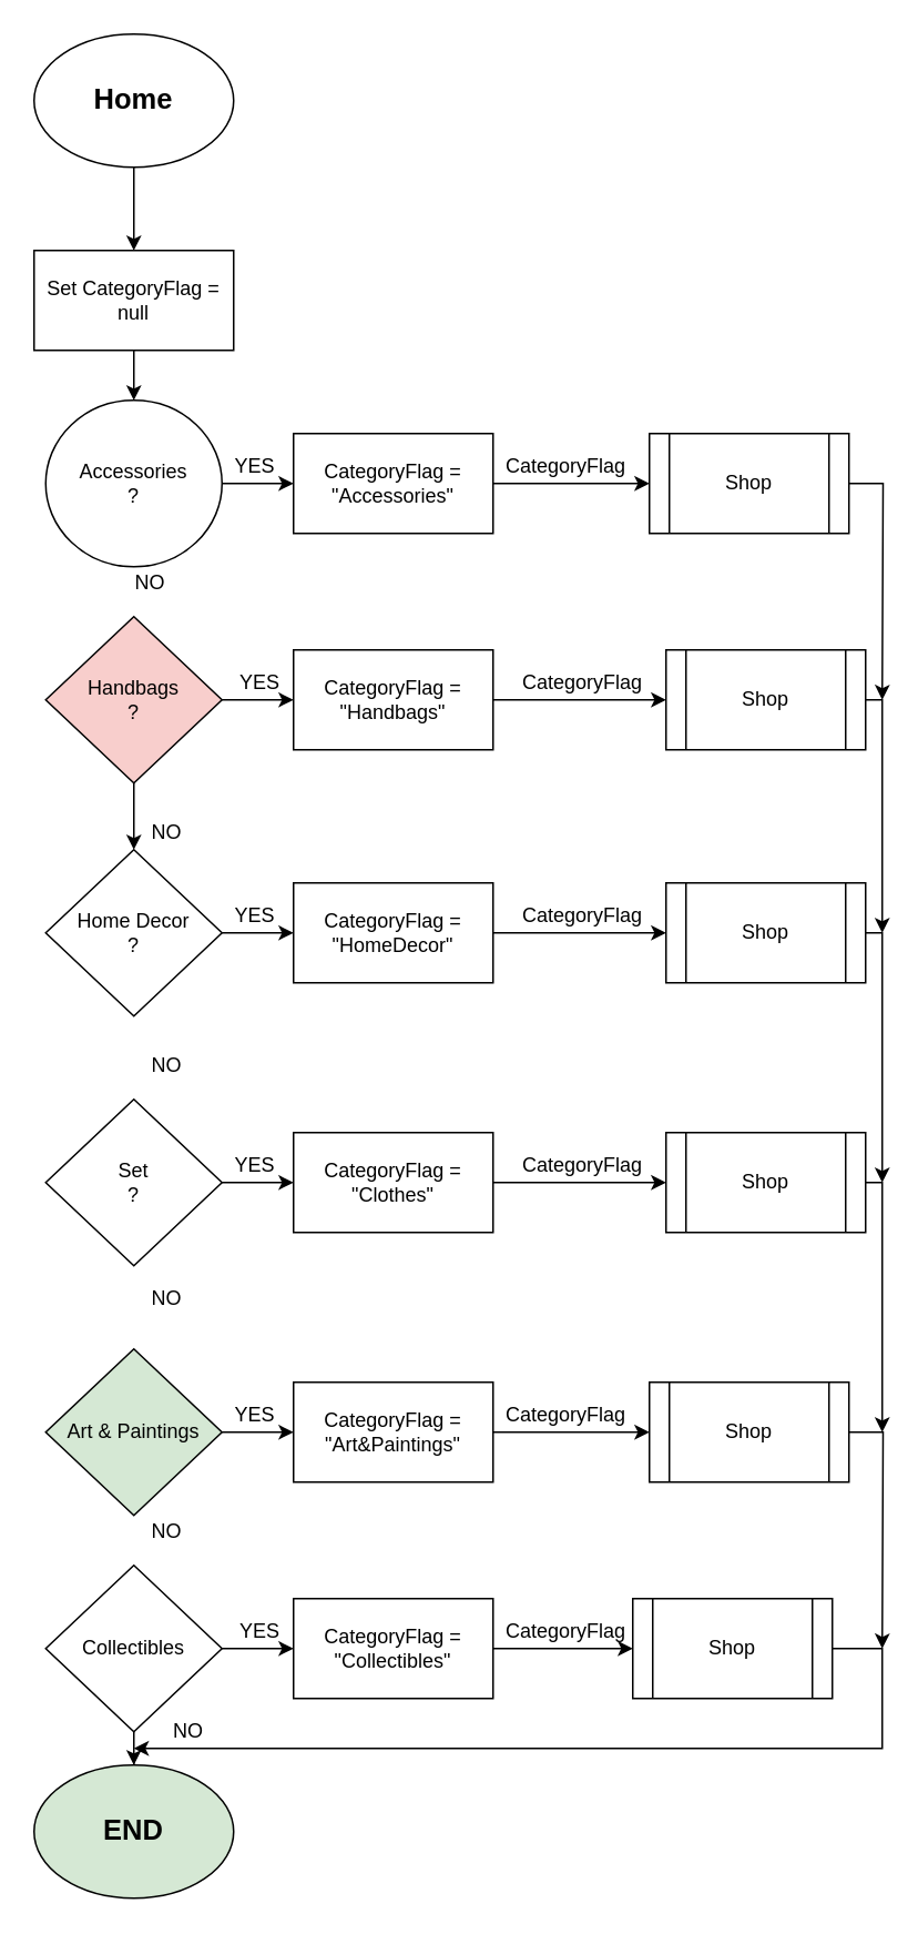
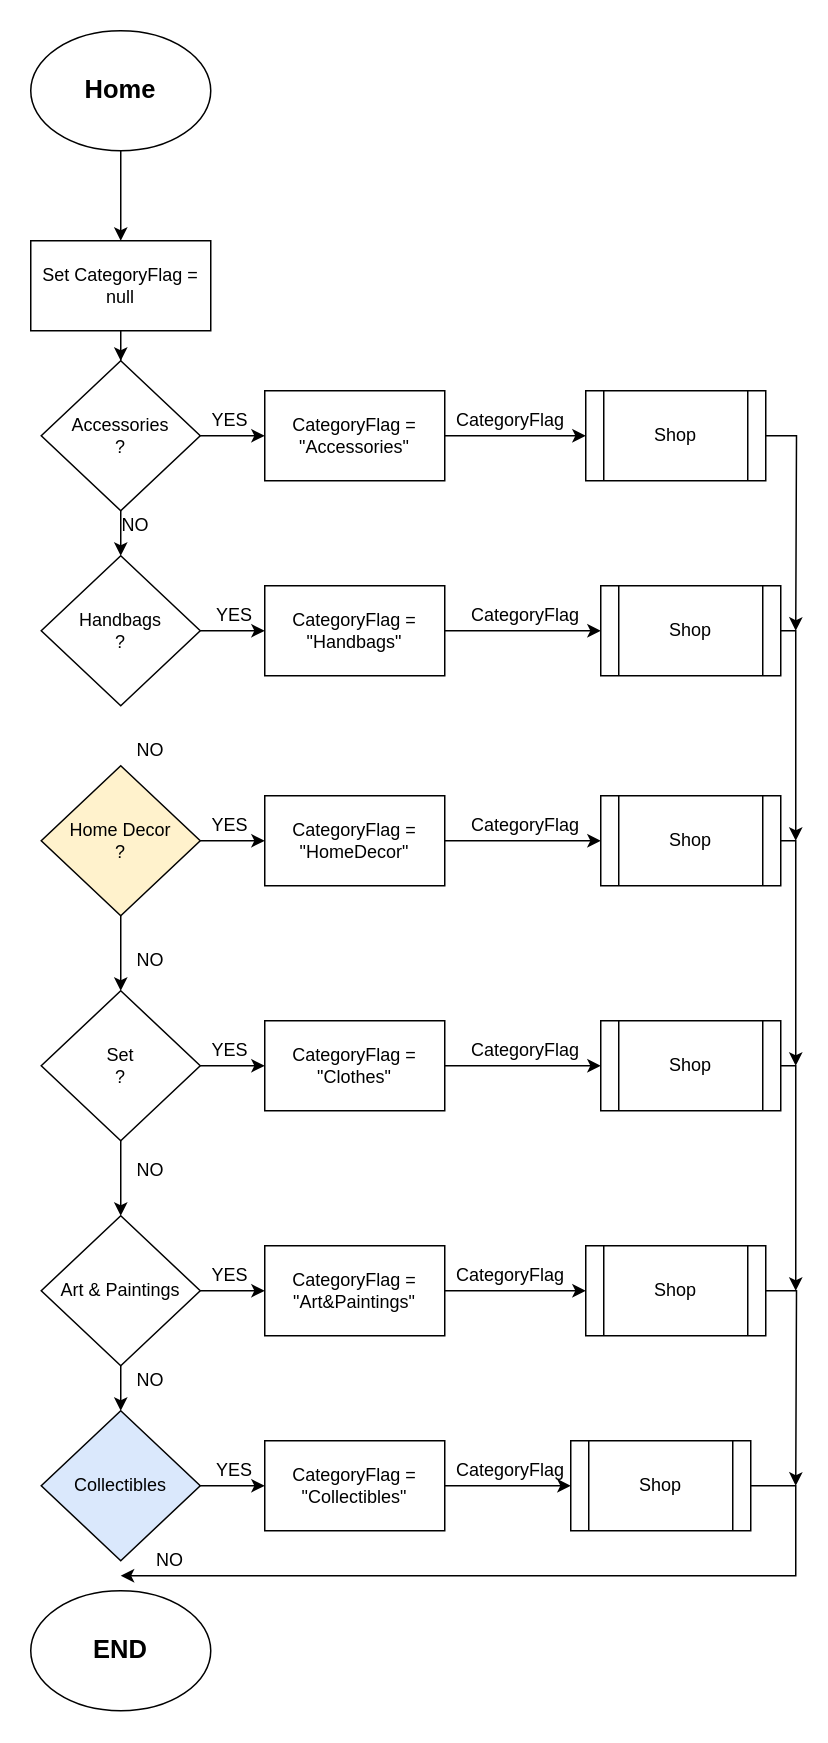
  <mxCell id="0" />
  <mxCell id="1" parent="0" />
  <mxCell id="2" value="" style="edgeStyle=orthogonalEdgeStyle;rounded=0;orthogonalLoop=1;jettySize=auto;html=1;" edge="1" parent="1" source="3" target="5"><mxGeometry relative="1" as="geometry" /></mxCell>
  <mxCell id="3" value="&lt;b&gt;&lt;font style=&quot;font-size: 17px&quot;&gt;Home&lt;/font&gt;&lt;/b&gt;" style="ellipse;whiteSpace=wrap;html=1;" vertex="1" parent="1"><mxGeometry x="20" y="20" width="120" height="80" as="geometry" /></mxCell>
  <mxCell id="4" value="" style="edgeStyle=orthogonalEdgeStyle;rounded=0;orthogonalLoop=1;jettySize=auto;html=1;" edge="1" parent="1" source="5" target="8"><mxGeometry relative="1" as="geometry" /></mxCell>
- <mxCell id="5" value="Set CategoryFlag = null" style="rounded=0;whiteSpace=wrap;html=1;" vertex="1" parent="1"><mxGeometry x="20" y="150" width="120" height="60" as="geometry" /></mxCell>
+ <mxCell id="5" value="Set CategoryFlag = null" style="rounded=0;whiteSpace=wrap;html=1;" vertex="1" parent="1"><mxGeometry x="20" y="160" width="120" height="60" as="geometry" /></mxCell>
+ <mxCell id="6" value="" style="edgeStyle=orthogonalEdgeStyle;rounded=0;orthogonalLoop=1;jettySize=auto;html=1;" edge="1" parent="1" source="8" target="13"><mxGeometry relative="1" as="geometry" /></mxCell>
  <mxCell id="7" value="" style="edgeStyle=orthogonalEdgeStyle;rounded=0;orthogonalLoop=1;jettySize=auto;html=1;" edge="1" parent="1" source="8" target="10"><mxGeometry relative="1" as="geometry" /></mxCell>
- <mxCell id="8" value="Accessories&lt;br&gt;?" style="ellipse;whiteSpace=wrap;html=1;" vertex="1" parent="1"><mxGeometry x="27" y="240" width="106" height="100" as="geometry" /></mxCell>
+ <mxCell id="8" value="Accessories&lt;br&gt;?" style="rhombus;whiteSpace=wrap;html=1;" vertex="1" parent="1"><mxGeometry x="27" y="240" width="106" height="100" as="geometry" /></mxCell>
  <mxCell id="9" value="" style="edgeStyle=orthogonalEdgeStyle;rounded=0;orthogonalLoop=1;jettySize=auto;html=1;" edge="1" parent="1" source="10" target="37"><mxGeometry relative="1" as="geometry" /></mxCell>
  <mxCell id="10" value="CategoryFlag = &quot;Accessories&quot;" style="rounded=0;whiteSpace=wrap;html=1;" vertex="1" parent="1"><mxGeometry x="176" y="260" width="120" height="60" as="geometry" /></mxCell>
  <mxCell id="11" value="" style="edgeStyle=orthogonalEdgeStyle;rounded=0;orthogonalLoop=1;jettySize=auto;html=1;" edge="1" parent="1" source="13" target="15"><mxGeometry relative="1" as="geometry" /></mxCell>
- <mxCell id="12" value="" style="edgeStyle=orthogonalEdgeStyle;rounded=0;orthogonalLoop=1;jettySize=auto;html=1;" edge="1" parent="1" source="13" target="18"><mxGeometry relative="1" as="geometry" /></mxCell>
- <mxCell id="13" value="Handbags&lt;br&gt;?" style="rhombus;whiteSpace=wrap;html=1;fillColor=#f8cecc;" vertex="1" parent="1"><mxGeometry x="27" y="370" width="106" height="100" as="geometry" /></mxCell>
+ <mxCell id="13" value="Handbags&lt;br&gt;?" style="rhombus;whiteSpace=wrap;html=1;" vertex="1" parent="1"><mxGeometry x="27" y="370" width="106" height="100" as="geometry" /></mxCell>
  <mxCell id="14" value="" style="edgeStyle=orthogonalEdgeStyle;rounded=0;orthogonalLoop=1;jettySize=auto;html=1;" edge="1" parent="1" source="15" target="42"><mxGeometry relative="1" as="geometry" /></mxCell>
  <mxCell id="15" value="CategoryFlag = &quot;Handbags&quot;" style="rounded=0;whiteSpace=wrap;html=1;" vertex="1" parent="1"><mxGeometry x="176" y="390" width="120" height="60" as="geometry" /></mxCell>
  <mxCell id="16" value="" style="edgeStyle=orthogonalEdgeStyle;rounded=0;orthogonalLoop=1;jettySize=auto;html=1;" edge="1" parent="1" source="18" target="20"><mxGeometry relative="1" as="geometry" /></mxCell>
- <mxCell id="18" value="Home Decor&lt;br&gt;?" style="rhombus;whiteSpace=wrap;html=1;" vertex="1" parent="1"><mxGeometry x="27" y="510" width="106" height="100" as="geometry" /></mxCell>
+ <mxCell id="17" value="" style="edgeStyle=orthogonalEdgeStyle;rounded=0;orthogonalLoop=1;jettySize=auto;html=1;" edge="1" parent="1" source="18" target="23"><mxGeometry relative="1" as="geometry" /></mxCell>
+ <mxCell id="18" value="Home Decor&lt;br&gt;?" style="rhombus;whiteSpace=wrap;html=1;fillColor=#fff2cc;" vertex="1" parent="1"><mxGeometry x="27" y="510" width="106" height="100" as="geometry" /></mxCell>
  <mxCell id="19" value="" style="edgeStyle=orthogonalEdgeStyle;rounded=0;orthogonalLoop=1;jettySize=auto;html=1;" edge="1" parent="1" source="20" target="45"><mxGeometry relative="1" as="geometry" /></mxCell>
  <mxCell id="20" value="CategoryFlag = &quot;HomeDecor&quot;" style="rounded=0;whiteSpace=wrap;html=1;" vertex="1" parent="1"><mxGeometry x="176" y="530" width="120" height="60" as="geometry" /></mxCell>
  <mxCell id="21" value="" style="edgeStyle=orthogonalEdgeStyle;rounded=0;orthogonalLoop=1;jettySize=auto;html=1;" edge="1" parent="1" source="23" target="25"><mxGeometry relative="1" as="geometry" /></mxCell>
+ <mxCell id="22" value="" style="edgeStyle=orthogonalEdgeStyle;rounded=0;orthogonalLoop=1;jettySize=auto;html=1;" edge="1" parent="1" source="23" target="28"><mxGeometry relative="1" as="geometry" /></mxCell>
  <mxCell id="23" value="Set&lt;br&gt;?" style="rhombus;whiteSpace=wrap;html=1;" vertex="1" parent="1"><mxGeometry x="27" y="660" width="106" height="100" as="geometry" /></mxCell>
  <mxCell id="24" value="" style="edgeStyle=orthogonalEdgeStyle;rounded=0;orthogonalLoop=1;jettySize=auto;html=1;" edge="1" parent="1" source="25" target="48"><mxGeometry relative="1" as="geometry" /></mxCell>
  <mxCell id="25" value="CategoryFlag = &quot;Clothes&quot;" style="rounded=0;whiteSpace=wrap;html=1;" vertex="1" parent="1"><mxGeometry x="176" y="680" width="120" height="60" as="geometry" /></mxCell>
  <mxCell id="26" value="" style="edgeStyle=orthogonalEdgeStyle;rounded=0;orthogonalLoop=1;jettySize=auto;html=1;" edge="1" parent="1" source="28" target="30"><mxGeometry relative="1" as="geometry" /></mxCell>
- <mxCell id="28" value="Art &amp;amp; Paintings" style="rhombus;whiteSpace=wrap;html=1;fillColor=#d5e8d4;" vertex="1" parent="1"><mxGeometry x="27" y="810" width="106" height="100" as="geometry" /></mxCell>
+ <mxCell id="27" value="" style="edgeStyle=orthogonalEdgeStyle;rounded=0;orthogonalLoop=1;jettySize=auto;html=1;" edge="1" parent="1" source="28" target="33"><mxGeometry relative="1" as="geometry" /></mxCell>
+ <mxCell id="28" value="Art &amp;amp; Paintings" style="rhombus;whiteSpace=wrap;html=1;" vertex="1" parent="1"><mxGeometry x="27" y="810" width="106" height="100" as="geometry" /></mxCell>
  <mxCell id="29" value="" style="edgeStyle=orthogonalEdgeStyle;rounded=0;orthogonalLoop=1;jettySize=auto;html=1;" edge="1" parent="1" source="30" target="51"><mxGeometry relative="1" as="geometry" /></mxCell>
  <mxCell id="30" value="CategoryFlag = &quot;Art&amp;amp;Paintings&quot;" style="rounded=0;whiteSpace=wrap;html=1;" vertex="1" parent="1"><mxGeometry x="176" y="830" width="120" height="60" as="geometry" /></mxCell>
  <mxCell id="31" value="" style="edgeStyle=orthogonalEdgeStyle;rounded=0;orthogonalLoop=1;jettySize=auto;html=1;" edge="1" parent="1" source="33" target="35"><mxGeometry relative="1" as="geometry" /></mxCell>
- <mxCell id="32" value="" style="edgeStyle=orthogonalEdgeStyle;rounded=0;orthogonalLoop=1;jettySize=auto;html=1;" edge="1" parent="1" source="33" target="38"><mxGeometry relative="1" as="geometry" /></mxCell>
- <mxCell id="33" value="Collectibles" style="rhombus;whiteSpace=wrap;html=1;" vertex="1" parent="1"><mxGeometry x="27" y="940" width="106" height="100" as="geometry" /></mxCell>
+ <mxCell id="33" value="Collectibles" style="rhombus;whiteSpace=wrap;html=1;fillColor=#dae8fc;" vertex="1" parent="1"><mxGeometry x="27" y="940" width="106" height="100" as="geometry" /></mxCell>
  <mxCell id="34" value="" style="edgeStyle=orthogonalEdgeStyle;rounded=0;orthogonalLoop=1;jettySize=auto;html=1;" edge="1" parent="1" source="35" target="54"><mxGeometry relative="1" as="geometry" /></mxCell>
  <mxCell id="35" value="CategoryFlag = &quot;Collectibles&quot;" style="rounded=0;whiteSpace=wrap;html=1;" vertex="1" parent="1"><mxGeometry x="176" y="960" width="120" height="60" as="geometry" /></mxCell>
  <mxCell id="36" style="edgeStyle=orthogonalEdgeStyle;rounded=0;orthogonalLoop=1;jettySize=auto;html=1;" edge="1" parent="1" source="37"><mxGeometry relative="1" as="geometry"><mxPoint x="530" y="420" as="targetPoint" /></mxGeometry></mxCell>
  <mxCell id="37" value="Shop" style="shape=process;whiteSpace=wrap;html=1;backgroundOutline=1;" vertex="1" parent="1"><mxGeometry x="390" y="260" width="120" height="60" as="geometry" /></mxCell>
- <mxCell id="38" value="&lt;b&gt;&lt;font style=&quot;font-size: 17px&quot;&gt;END&lt;/font&gt;&lt;/b&gt;" style="ellipse;whiteSpace=wrap;html=1;fillColor=#d5e8d4;" vertex="1" parent="1"><mxGeometry x="20" y="1060" width="120" height="80" as="geometry" /></mxCell>
+ <mxCell id="38" value="&lt;b&gt;&lt;font style=&quot;font-size: 17px&quot;&gt;END&lt;/font&gt;&lt;/b&gt;" style="ellipse;whiteSpace=wrap;html=1;" vertex="1" parent="1"><mxGeometry x="20" y="1060" width="120" height="80" as="geometry" /></mxCell>
  <mxCell id="39" value="CategoryFlag" style="text;html=1;strokeColor=none;fillColor=none;align=center;verticalAlign=middle;whiteSpace=wrap;rounded=0;" vertex="1" parent="1"><mxGeometry x="320" y="270" width="40" height="20" as="geometry" /></mxCell>
  <mxCell id="40" value="CategoryFlag" style="text;html=1;strokeColor=none;fillColor=none;align=center;verticalAlign=middle;whiteSpace=wrap;rounded=0;" vertex="1" parent="1"><mxGeometry x="330" y="400" width="40" height="20" as="geometry" /></mxCell>
  <mxCell id="41" style="edgeStyle=orthogonalEdgeStyle;rounded=0;orthogonalLoop=1;jettySize=auto;html=1;" edge="1" parent="1" source="42"><mxGeometry relative="1" as="geometry"><mxPoint x="530" y="560" as="targetPoint" /><Array as="points"><mxPoint x="530" y="420" /></Array></mxGeometry></mxCell>
  <mxCell id="42" value="Shop" style="shape=process;whiteSpace=wrap;html=1;backgroundOutline=1;" vertex="1" parent="1"><mxGeometry x="400" y="390" width="120" height="60" as="geometry" /></mxCell>
  <mxCell id="43" value="CategoryFlag" style="text;html=1;strokeColor=none;fillColor=none;align=center;verticalAlign=middle;whiteSpace=wrap;rounded=0;" vertex="1" parent="1"><mxGeometry x="330" y="540" width="40" height="20" as="geometry" /></mxCell>
  <mxCell id="44" style="edgeStyle=orthogonalEdgeStyle;rounded=0;orthogonalLoop=1;jettySize=auto;html=1;" edge="1" parent="1" source="45"><mxGeometry relative="1" as="geometry"><mxPoint x="530" y="710" as="targetPoint" /><Array as="points"><mxPoint x="530" y="560" /></Array></mxGeometry></mxCell>
  <mxCell id="45" value="Shop" style="shape=process;whiteSpace=wrap;html=1;backgroundOutline=1;" vertex="1" parent="1"><mxGeometry x="400" y="530" width="120" height="60" as="geometry" /></mxCell>
  <mxCell id="46" value="CategoryFlag" style="text;html=1;strokeColor=none;fillColor=none;align=center;verticalAlign=middle;whiteSpace=wrap;rounded=0;" vertex="1" parent="1"><mxGeometry x="330" y="690" width="40" height="20" as="geometry" /></mxCell>
  <mxCell id="47" style="edgeStyle=orthogonalEdgeStyle;rounded=0;orthogonalLoop=1;jettySize=auto;html=1;" edge="1" parent="1" source="48"><mxGeometry relative="1" as="geometry"><mxPoint x="530" y="860" as="targetPoint" /><Array as="points"><mxPoint x="530" y="710" /></Array></mxGeometry></mxCell>
  <mxCell id="48" value="Shop" style="shape=process;whiteSpace=wrap;html=1;backgroundOutline=1;" vertex="1" parent="1"><mxGeometry x="400" y="680" width="120" height="60" as="geometry" /></mxCell>
  <mxCell id="49" value="CategoryFlag" style="text;html=1;strokeColor=none;fillColor=none;align=center;verticalAlign=middle;whiteSpace=wrap;rounded=0;" vertex="1" parent="1"><mxGeometry x="320" y="840" width="40" height="20" as="geometry" /></mxCell>
  <mxCell id="50" style="edgeStyle=orthogonalEdgeStyle;rounded=0;orthogonalLoop=1;jettySize=auto;html=1;" edge="1" parent="1" source="51"><mxGeometry relative="1" as="geometry"><mxPoint x="530" y="990" as="targetPoint" /></mxGeometry></mxCell>
  <mxCell id="51" value="Shop" style="shape=process;whiteSpace=wrap;html=1;backgroundOutline=1;" vertex="1" parent="1"><mxGeometry x="390" y="830" width="120" height="60" as="geometry" /></mxCell>
  <mxCell id="52" value="CategoryFlag" style="text;html=1;strokeColor=none;fillColor=none;align=center;verticalAlign=middle;whiteSpace=wrap;rounded=0;" vertex="1" parent="1"><mxGeometry x="320" y="970" width="40" height="20" as="geometry" /></mxCell>
  <mxCell id="53" style="edgeStyle=orthogonalEdgeStyle;rounded=0;orthogonalLoop=1;jettySize=auto;html=1;" edge="1" parent="1" source="54"><mxGeometry relative="1" as="geometry"><mxPoint x="80" y="1050" as="targetPoint" /><Array as="points"><mxPoint x="530" y="990" /><mxPoint x="530" y="1050" /></Array></mxGeometry></mxCell>
  <mxCell id="54" value="Shop" style="shape=process;whiteSpace=wrap;html=1;backgroundOutline=1;" vertex="1" parent="1"><mxGeometry x="380" y="960" width="120" height="60" as="geometry" /></mxCell>
  <mxCell id="55" value="YES" style="text;html=1;strokeColor=none;fillColor=none;align=center;verticalAlign=middle;whiteSpace=wrap;rounded=0;" vertex="1" parent="1"><mxGeometry x="133" y="270" width="40" height="20" as="geometry" /></mxCell>
  <mxCell id="56" value="NO" style="text;html=1;strokeColor=none;fillColor=none;align=center;verticalAlign=middle;whiteSpace=wrap;rounded=0;" vertex="1" parent="1"><mxGeometry x="70" y="340" width="40" height="20" as="geometry" /></mxCell>
  <mxCell id="57" value="YES" style="text;html=1;strokeColor=none;fillColor=none;align=center;verticalAlign=middle;whiteSpace=wrap;rounded=0;" vertex="1" parent="1"><mxGeometry x="136" y="400" width="40" height="20" as="geometry" /></mxCell>
  <mxCell id="58" value="NO" style="text;html=1;strokeColor=none;fillColor=none;align=center;verticalAlign=middle;whiteSpace=wrap;rounded=0;" vertex="1" parent="1"><mxGeometry x="80" y="490" width="40" height="20" as="geometry" /></mxCell>
  <mxCell id="59" value="YES" style="text;html=1;strokeColor=none;fillColor=none;align=center;verticalAlign=middle;whiteSpace=wrap;rounded=0;" vertex="1" parent="1"><mxGeometry x="133" y="540" width="40" height="20" as="geometry" /></mxCell>
  <mxCell id="60" value="NO" style="text;html=1;strokeColor=none;fillColor=none;align=center;verticalAlign=middle;whiteSpace=wrap;rounded=0;" vertex="1" parent="1"><mxGeometry x="80" y="630" width="40" height="20" as="geometry" /></mxCell>
  <mxCell id="61" value="YES" style="text;html=1;strokeColor=none;fillColor=none;align=center;verticalAlign=middle;whiteSpace=wrap;rounded=0;" vertex="1" parent="1"><mxGeometry x="133" y="690" width="40" height="20" as="geometry" /></mxCell>
  <mxCell id="62" value="NO" style="text;html=1;strokeColor=none;fillColor=none;align=center;verticalAlign=middle;whiteSpace=wrap;rounded=0;" vertex="1" parent="1"><mxGeometry x="80" y="770" width="40" height="20" as="geometry" /></mxCell>
  <mxCell id="63" value="YES" style="text;html=1;strokeColor=none;fillColor=none;align=center;verticalAlign=middle;whiteSpace=wrap;rounded=0;" vertex="1" parent="1"><mxGeometry x="133" y="840" width="40" height="20" as="geometry" /></mxCell>
  <mxCell id="64" value="NO" style="text;html=1;strokeColor=none;fillColor=none;align=center;verticalAlign=middle;whiteSpace=wrap;rounded=0;" vertex="1" parent="1"><mxGeometry x="80" y="910" width="40" height="20" as="geometry" /></mxCell>
  <mxCell id="65" value="YES" style="text;html=1;strokeColor=none;fillColor=none;align=center;verticalAlign=middle;whiteSpace=wrap;rounded=0;" vertex="1" parent="1"><mxGeometry x="136" y="970" width="40" height="20" as="geometry" /></mxCell>
  <mxCell id="66" value="NO" style="text;html=1;strokeColor=none;fillColor=none;align=center;verticalAlign=middle;whiteSpace=wrap;rounded=0;" vertex="1" parent="1"><mxGeometry x="93" y="1030" width="40" height="20" as="geometry" /></mxCell>
